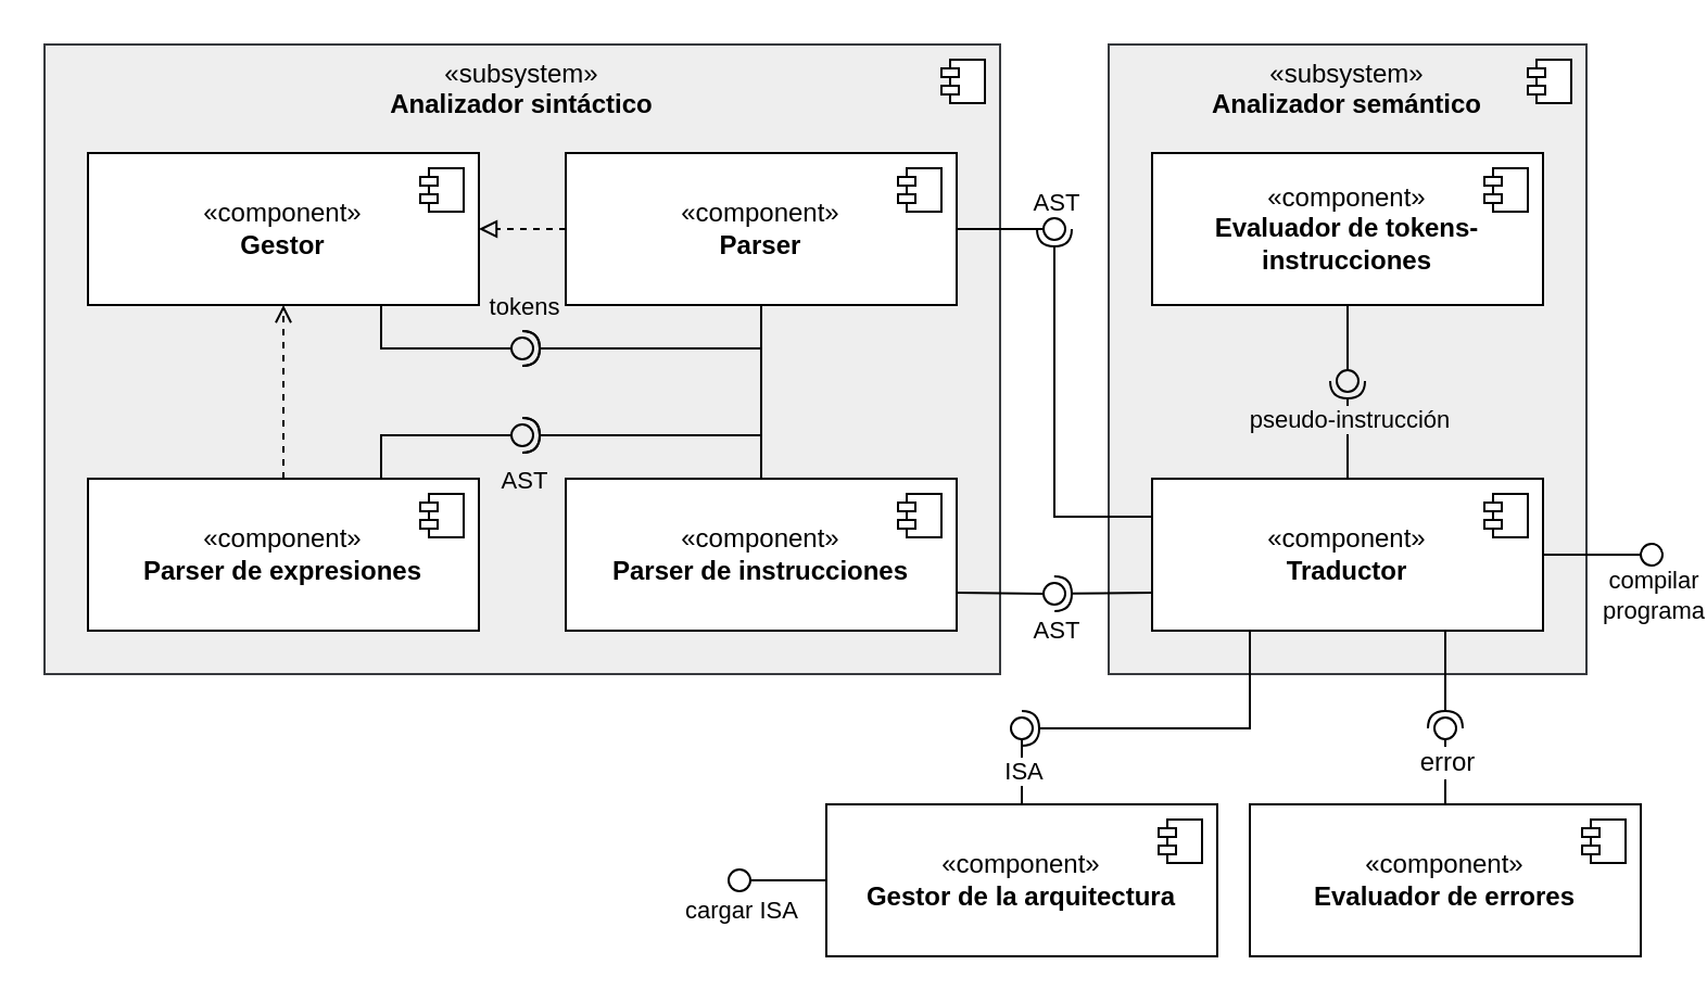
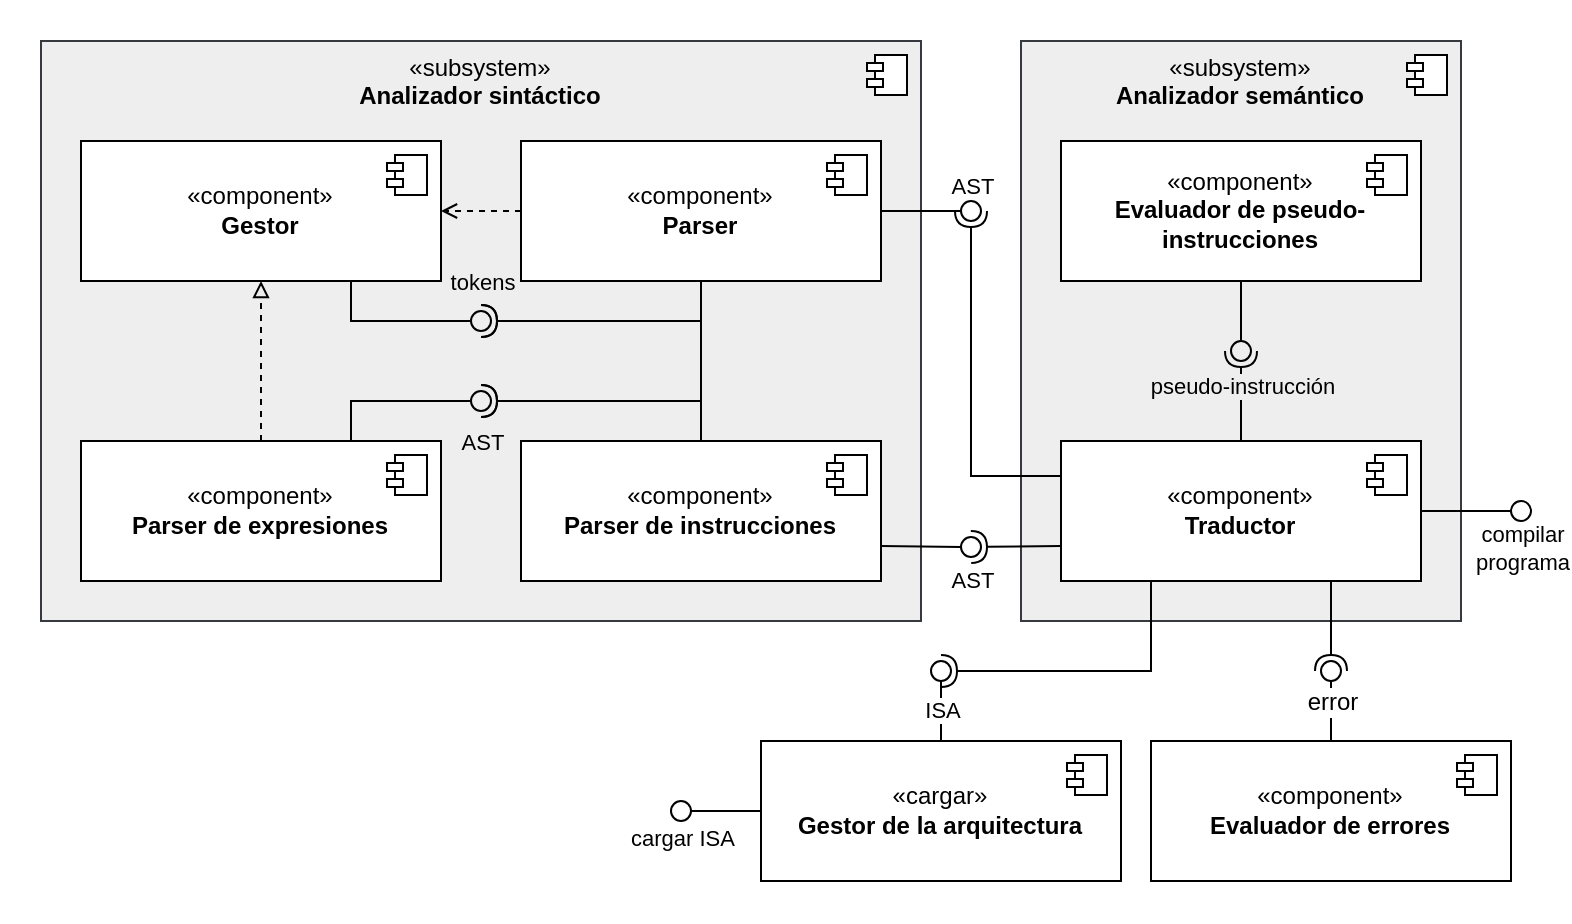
  <mxCell id="0" />
  <mxCell id="1" parent="0" />
- <mxCell id="2" value="«component»&lt;br&gt;&lt;b&gt;Gestor de la arquitectura&lt;/b&gt;" style="html=1;dropTarget=0;whiteSpace=wrap;" parent="1" vertex="1"><mxGeometry x="380" y="370" width="180" height="70" as="geometry" /></mxCell>
+ <mxCell id="2" value="«cargar»&lt;br&gt;&lt;b&gt;Gestor de la arquitectura&lt;/b&gt;" style="html=1;dropTarget=0;whiteSpace=wrap;" parent="1" vertex="1"><mxGeometry x="380" y="370" width="180" height="70" as="geometry" /></mxCell>
  <mxCell id="3" value="" style="shape=module;jettyWidth=8;jettyHeight=4;" parent="2" vertex="1"><mxGeometry x="1" width="20" height="20" relative="1" as="geometry"><mxPoint x="-27" y="7" as="offset" /></mxGeometry></mxCell>
  <mxCell id="4" value="«subsystem»&lt;br&gt;&lt;b&gt;Analizador semántico&lt;br&gt;&lt;/b&gt;" style="html=1;dropTarget=0;whiteSpace=wrap;fillColor=#eeeeee;strokeColor=#36393d;verticalAlign=top;movable=0;resizable=0;rotatable=0;deletable=0;editable=0;locked=1;connectable=0;" parent="1" vertex="1"><mxGeometry x="510" y="20" width="220" height="290" as="geometry" /></mxCell>
  <mxCell id="5" value="" style="shape=module;jettyWidth=8;jettyHeight=4;" parent="4" vertex="1"><mxGeometry x="1" width="20" height="20" relative="1" as="geometry"><mxPoint x="-27" y="7" as="offset" /></mxGeometry></mxCell>
  <mxCell id="6" value="«subsystem»&lt;br&gt;&lt;b&gt;Analizador sintáctico&lt;/b&gt;" style="html=1;dropTarget=0;whiteSpace=wrap;fillColor=#eeeeee;strokeColor=#36393d;align=center;verticalAlign=top;movable=0;resizable=0;rotatable=0;deletable=0;editable=0;locked=1;connectable=0;" parent="1" vertex="1"><mxGeometry x="20" y="20" width="440" height="290" as="geometry" /></mxCell>
  <mxCell id="7" value="" style="shape=module;jettyWidth=8;jettyHeight=4;" parent="6" vertex="1"><mxGeometry x="1" width="20" height="20" relative="1" as="geometry"><mxPoint x="-27" y="7" as="offset" /></mxGeometry></mxCell>
  <mxCell id="8" style="rounded=0;orthogonalLoop=1;jettySize=auto;html=1;endSize=10;endArrow=oval;endFill=0;edgeStyle=orthogonalEdgeStyle;exitX=0.75;exitY=1;exitDx=0;exitDy=0;" parent="1" source="10" edge="1"><mxGeometry relative="1" as="geometry"><mxPoint x="240" y="160" as="targetPoint" /><Array as="points"><mxPoint x="175" y="160" /></Array></mxGeometry></mxCell>
  <mxCell id="9" value="tokens" style="edgeLabel;html=1;align=center;verticalAlign=middle;resizable=0;points=[];labelBackgroundColor=none;" parent="8" vertex="1" connectable="0"><mxGeometry x="1" y="5" relative="1" as="geometry"><mxPoint y="-15" as="offset" /></mxGeometry></mxCell>
  <mxCell id="10" value="«component»&lt;br&gt;&lt;b&gt;Gestor&lt;/b&gt;" style="html=1;dropTarget=0;whiteSpace=wrap;" parent="1" vertex="1"><mxGeometry x="40" y="70" width="180" height="70" as="geometry" /></mxCell>
  <mxCell id="11" value="" style="shape=module;jettyWidth=8;jettyHeight=4;" parent="10" vertex="1"><mxGeometry x="1" width="20" height="20" relative="1" as="geometry"><mxPoint x="-27" y="7" as="offset" /></mxGeometry></mxCell>
- <mxCell id="12" value="«component»&lt;br&gt;&lt;b&gt;Evaluador de tokens-instrucciones&lt;/b&gt;" style="html=1;dropTarget=0;whiteSpace=wrap;" parent="1" vertex="1"><mxGeometry x="530" y="70" width="180" height="70" as="geometry" /></mxCell>
+ <mxCell id="12" value="«component»&lt;br&gt;&lt;b&gt;Evaluador de pseudo-instrucciones&lt;/b&gt;" style="html=1;dropTarget=0;whiteSpace=wrap;" parent="1" vertex="1"><mxGeometry x="530" y="70" width="180" height="70" as="geometry" /></mxCell>
  <mxCell id="13" value="" style="shape=module;jettyWidth=8;jettyHeight=4;" parent="12" vertex="1"><mxGeometry x="1" width="20" height="20" relative="1" as="geometry"><mxPoint x="-27" y="7" as="offset" /></mxGeometry></mxCell>
  <mxCell id="14" style="edgeStyle=orthogonalEdgeStyle;rounded=0;orthogonalLoop=1;jettySize=auto;html=1;endArrow=halfCircle;endFill=0;exitX=0.5;exitY=0;exitDx=0;exitDy=0;elbow=vertical;" parent="1" source="15" edge="1"><mxGeometry relative="1" as="geometry"><mxPoint x="240" y="160" as="targetPoint" /><Array as="points"><mxPoint x="350" y="160" /></Array></mxGeometry></mxCell>
  <mxCell id="15" value="«component»&lt;br&gt;&lt;b&gt;Parser de instrucciones&lt;/b&gt;" style="html=1;dropTarget=0;whiteSpace=wrap;" parent="1" vertex="1"><mxGeometry x="260" y="220" width="180" height="70" as="geometry" /></mxCell>
  <mxCell id="16" value="" style="shape=module;jettyWidth=8;jettyHeight=4;" parent="15" vertex="1"><mxGeometry x="1" width="20" height="20" relative="1" as="geometry"><mxPoint x="-27" y="7" as="offset" /></mxGeometry></mxCell>
- <mxCell id="17" style="edgeStyle=orthogonalEdgeStyle;rounded=0;orthogonalLoop=1;jettySize=auto;html=1;dashed=1;endArrow=open;endFill=0;exitX=0.5;exitY=0;exitDx=0;exitDy=0;entryX=0.5;entryY=1;entryDx=0;entryDy=0;" parent="1" source="18" target="10" edge="1"><mxGeometry relative="1" as="geometry" /></mxCell>
+ <mxCell id="17" style="edgeStyle=orthogonalEdgeStyle;rounded=0;orthogonalLoop=1;jettySize=auto;html=1;dashed=1;endArrow=block;endFill=0;exitX=0.5;exitY=0;exitDx=0;exitDy=0;entryX=0.5;entryY=1;entryDx=0;entryDy=0;" parent="1" source="18" target="10" edge="1"><mxGeometry relative="1" as="geometry" /></mxCell>
  <mxCell id="18" value="«component»&lt;br&gt;&lt;b&gt;Parser de expresiones&lt;br&gt;&lt;/b&gt;" style="html=1;dropTarget=0;whiteSpace=wrap;" parent="1" vertex="1"><mxGeometry x="40" y="220" width="180" height="70" as="geometry" /></mxCell>
  <mxCell id="19" value="" style="shape=module;jettyWidth=8;jettyHeight=4;" parent="18" vertex="1"><mxGeometry x="1" width="20" height="20" relative="1" as="geometry"><mxPoint x="-27" y="7" as="offset" /></mxGeometry></mxCell>
  <mxCell id="20" style="edgeStyle=orthogonalEdgeStyle;rounded=0;orthogonalLoop=1;jettySize=auto;html=1;endArrow=halfCircle;endFill=0;exitX=0.5;exitY=1;exitDx=0;exitDy=0;" parent="1" source="22" edge="1"><mxGeometry relative="1" as="geometry"><mxPoint x="240" y="160" as="targetPoint" /><Array as="points"><mxPoint x="350" y="160" /></Array></mxGeometry></mxCell>
- <mxCell id="21" style="rounded=1;orthogonalLoop=1;jettySize=auto;html=1;exitX=0;exitY=0.5;exitDx=0;exitDy=0;entryX=1;entryY=0.5;entryDx=0;entryDy=0;dashed=1;endArrow=block;endFill=0;" parent="1" source="22" target="10" edge="1"><mxGeometry relative="1" as="geometry" /></mxCell>
+ <mxCell id="21" style="rounded=1;orthogonalLoop=1;jettySize=auto;html=1;exitX=0;exitY=0.5;exitDx=0;exitDy=0;entryX=1;entryY=0.5;entryDx=0;entryDy=0;dashed=1;endArrow=open;endFill=0;" parent="1" source="22" target="10" edge="1"><mxGeometry relative="1" as="geometry" /></mxCell>
  <mxCell id="22" value="«component»&lt;br&gt;&lt;b&gt;Parser&lt;br&gt;&lt;/b&gt;" style="html=1;dropTarget=0;whiteSpace=wrap;" parent="1" vertex="1"><mxGeometry x="260" y="70" width="180" height="70" as="geometry" /></mxCell>
  <mxCell id="23" value="" style="shape=module;jettyWidth=8;jettyHeight=4;" parent="22" vertex="1"><mxGeometry x="1" width="20" height="20" relative="1" as="geometry"><mxPoint x="-27" y="7" as="offset" /></mxGeometry></mxCell>
  <mxCell id="24" value="«component»&lt;br&gt;&lt;b&gt;Traductor&lt;/b&gt;" style="html=1;dropTarget=0;whiteSpace=wrap;" parent="1" vertex="1"><mxGeometry x="530" y="220" width="180" height="70" as="geometry" /></mxCell>
  <mxCell id="25" value="" style="shape=module;jettyWidth=8;jettyHeight=4;" parent="24" vertex="1"><mxGeometry x="1" width="20" height="20" relative="1" as="geometry"><mxPoint x="-27" y="7" as="offset" /></mxGeometry></mxCell>
  <mxCell id="26" value="" style="rounded=0;orthogonalLoop=1;jettySize=auto;html=1;endArrow=halfCircle;endFill=0;endSize=6;strokeWidth=1;sketch=0;exitX=0.5;exitY=0;exitDx=0;exitDy=0;" parent="1" source="24" target="29" edge="1"><mxGeometry relative="1" as="geometry"><mxPoint x="610" y="185" as="sourcePoint" /></mxGeometry></mxCell>
  <mxCell id="27" value="&lt;div&gt;pseudo-instrucción&lt;/div&gt;" style="edgeLabel;html=1;align=center;verticalAlign=middle;resizable=0;points=[];labelBackgroundColor=#EEEEEE;" parent="26" vertex="1" connectable="0"><mxGeometry x="-0.6" y="-1" relative="1" as="geometry"><mxPoint x="-1" y="-19" as="offset" /></mxGeometry></mxCell>
  <mxCell id="28" value="" style="rounded=0;orthogonalLoop=1;jettySize=auto;html=1;endArrow=oval;endFill=0;sketch=0;sourcePerimeterSpacing=0;targetPerimeterSpacing=0;endSize=10;exitX=0.5;exitY=1;exitDx=0;exitDy=0;" parent="1" source="12" target="29" edge="1"><mxGeometry relative="1" as="geometry"><mxPoint x="570" y="185" as="sourcePoint" /></mxGeometry></mxCell>
  <mxCell id="29" value="" style="ellipse;whiteSpace=wrap;html=1;align=center;aspect=fixed;fillColor=none;strokeColor=none;resizable=0;perimeter=centerPerimeter;rotatable=0;allowArrows=0;points=[];outlineConnect=1;" parent="1" vertex="1"><mxGeometry x="615" y="170" width="10" height="10" as="geometry" /></mxCell>
  <mxCell id="30" value="" style="rounded=0;orthogonalLoop=1;jettySize=auto;html=1;endArrow=halfCircle;endFill=0;endSize=6;strokeWidth=1;sketch=0;edgeStyle=orthogonalEdgeStyle;exitX=0;exitY=0.25;exitDx=0;exitDy=0;" parent="1" source="24" target="33" edge="1"><mxGeometry relative="1" as="geometry"><mxPoint x="580" y="405" as="sourcePoint" /></mxGeometry></mxCell>
  <mxCell id="31" value="AST" style="edgeLabel;html=1;align=center;verticalAlign=middle;resizable=0;points=[];labelBackgroundColor=none;" parent="30" vertex="1" connectable="0"><mxGeometry x="0.117" y="-2" relative="1" as="geometry"><mxPoint x="-2" y="-91" as="offset" /></mxGeometry></mxCell>
  <mxCell id="32" value="" style="rounded=0;orthogonalLoop=1;jettySize=auto;html=1;endArrow=oval;endFill=0;sketch=0;sourcePerimeterSpacing=0;targetPerimeterSpacing=0;endSize=10;" parent="1" source="22" target="33" edge="1"><mxGeometry relative="1" as="geometry"><mxPoint x="540" y="405" as="sourcePoint" /></mxGeometry></mxCell>
  <mxCell id="33" value="" style="ellipse;whiteSpace=wrap;html=1;align=center;aspect=fixed;fillColor=none;strokeColor=none;resizable=0;perimeter=centerPerimeter;rotatable=0;allowArrows=0;points=[];outlineConnect=1;" parent="1" vertex="1"><mxGeometry x="480" y="100" width="10" height="10" as="geometry" /></mxCell>
  <mxCell id="34" value="" style="rounded=0;orthogonalLoop=1;jettySize=auto;endArrow=oval;endFill=0;sketch=0;sourcePerimeterSpacing=0;targetPerimeterSpacing=0;endSize=10;" parent="1" source="24" edge="1"><mxGeometry relative="1" as="geometry"><mxPoint x="450" y="445" as="sourcePoint" /><mxPoint x="760" y="255" as="targetPoint" /></mxGeometry></mxCell>
  <mxCell id="35" value="&lt;div&gt;compilar&lt;/div&gt;&lt;div&gt;programa&lt;/div&gt;" style="edgeLabel;html=1;align=center;verticalAlign=middle;resizable=0;points=[];labelBackgroundColor=none;" parent="34" vertex="1" connectable="0"><mxGeometry x="0.6" y="-2" relative="1" as="geometry"><mxPoint x="10" y="16" as="offset" /></mxGeometry></mxCell>
  <mxCell id="36" value="" style="rounded=0;orthogonalLoop=1;jettySize=auto;html=1;endArrow=oval;endFill=0;sketch=0;sourcePerimeterSpacing=0;targetPerimeterSpacing=0;endSize=10;" parent="1" source="2" edge="1"><mxGeometry relative="1" as="geometry"><mxPoint x="1030" y="795" as="sourcePoint" /><mxPoint x="340" y="405" as="targetPoint" /></mxGeometry></mxCell>
  <mxCell id="37" value="cargar ISA" style="edgeLabel;html=1;align=center;verticalAlign=middle;resizable=0;points=[];labelBackgroundColor=none;" parent="36" vertex="1" connectable="0"><mxGeometry x="0.6" y="-2" relative="1" as="geometry"><mxPoint x="-8" y="15" as="offset" /></mxGeometry></mxCell>
  <mxCell id="38" value="" style="rounded=0;orthogonalLoop=1;jettySize=auto;html=1;endArrow=halfCircle;endFill=0;endSize=6;strokeWidth=1;sketch=0;exitX=0.25;exitY=1;exitDx=0;exitDy=0;edgeStyle=orthogonalEdgeStyle;" parent="1" source="24" target="41" edge="1"><mxGeometry relative="1" as="geometry"><mxPoint x="550" y="125" as="sourcePoint" /><Array as="points"><mxPoint x="575" y="335" /></Array></mxGeometry></mxCell>
  <mxCell id="39" value="" style="rounded=0;orthogonalLoop=1;jettySize=auto;html=1;endArrow=oval;endFill=0;sketch=0;sourcePerimeterSpacing=0;targetPerimeterSpacing=0;endSize=10;exitX=0.5;exitY=0;exitDx=0;exitDy=0;" parent="1" source="2" target="41" edge="1"><mxGeometry relative="1" as="geometry"><mxPoint x="820" y="655" as="sourcePoint" /></mxGeometry></mxCell>
  <mxCell id="40" value="ISA" style="edgeLabel;html=1;align=center;verticalAlign=middle;resizable=0;points=[];" parent="39" vertex="1" connectable="0"><mxGeometry x="0.925" y="1" relative="1" as="geometry"><mxPoint x="1" y="18" as="offset" /></mxGeometry></mxCell>
  <mxCell id="41" value="" style="ellipse;whiteSpace=wrap;html=1;align=center;aspect=fixed;fillColor=none;strokeColor=none;resizable=0;perimeter=centerPerimeter;rotatable=0;allowArrows=0;points=[];outlineConnect=1;" parent="1" vertex="1"><mxGeometry x="465" y="330" width="10" height="10" as="geometry" /></mxCell>
  <mxCell id="42" value="" style="rounded=0;orthogonalLoop=1;jettySize=auto;html=1;endArrow=halfCircle;endFill=0;endSize=6;strokeWidth=1;sketch=0;exitX=0;exitY=0.75;exitDx=0;exitDy=0;" parent="1" source="24" edge="1"><mxGeometry relative="1" as="geometry"><mxPoint x="480" y="355" as="sourcePoint" /><mxPoint x="485" y="273" as="targetPoint" /></mxGeometry></mxCell>
  <mxCell id="43" value="AST" style="edgeLabel;html=1;align=center;verticalAlign=middle;resizable=0;points=[];labelBackgroundColor=none;" parent="42" vertex="1" connectable="0"><mxGeometry x="0.477" y="3" relative="1" as="geometry"><mxPoint x="-12" y="14" as="offset" /></mxGeometry></mxCell>
  <mxCell id="44" value="" style="rounded=0;orthogonalLoop=1;jettySize=auto;html=1;endArrow=oval;endFill=0;sketch=0;sourcePerimeterSpacing=0;targetPerimeterSpacing=0;endSize=10;exitX=1;exitY=0.75;exitDx=0;exitDy=0;" parent="1" source="15" edge="1"><mxGeometry relative="1" as="geometry"><mxPoint x="440" y="355" as="sourcePoint" /><mxPoint x="485" y="273" as="targetPoint" /></mxGeometry></mxCell>
  <mxCell id="45" value="" style="rounded=0;orthogonalLoop=1;jettySize=auto;html=1;endArrow=halfCircle;endFill=0;endSize=6;strokeWidth=1;sketch=0;exitX=0.5;exitY=1;exitDx=0;exitDy=0;edgeStyle=orthogonalEdgeStyle;" parent="1" source="22" target="48" edge="1"><mxGeometry relative="1" as="geometry"><mxPoint x="540" y="-55" as="sourcePoint" /><Array as="points"><mxPoint x="350" y="200" /></Array></mxGeometry></mxCell>
  <mxCell id="46" value="AST" style="edgeLabel;html=1;align=center;verticalAlign=middle;resizable=0;points=[];labelBackgroundColor=none;" parent="45" vertex="1" connectable="0"><mxGeometry x="0.687" y="1" relative="1" as="geometry"><mxPoint x="-27" y="19" as="offset" /></mxGeometry></mxCell>
  <mxCell id="47" value="" style="rounded=0;orthogonalLoop=1;jettySize=auto;html=1;endArrow=oval;endFill=0;sketch=0;sourcePerimeterSpacing=0;targetPerimeterSpacing=0;endSize=10;exitX=0.75;exitY=0;exitDx=0;exitDy=0;edgeStyle=orthogonalEdgeStyle;" parent="1" source="18" target="48" edge="1"><mxGeometry relative="1" as="geometry"><mxPoint x="500" y="-55" as="sourcePoint" /><Array as="points"><mxPoint x="175" y="200" /></Array></mxGeometry></mxCell>
  <mxCell id="48" value="" style="ellipse;whiteSpace=wrap;html=1;align=center;aspect=fixed;fillColor=none;strokeColor=none;resizable=0;perimeter=centerPerimeter;rotatable=0;allowArrows=0;points=[];outlineConnect=1;" parent="1" vertex="1"><mxGeometry x="235" y="195" width="10" height="10" as="geometry" /></mxCell>
  <mxCell id="49" value="" style="rounded=0;orthogonalLoop=1;jettySize=auto;html=1;endArrow=halfCircle;endFill=0;endSize=6;strokeWidth=1;sketch=0;fontSize=12;exitX=0.5;exitY=0;exitDx=0;exitDy=0;edgeStyle=orthogonalEdgeStyle;" parent="1" source="15" target="48" edge="1"><mxGeometry relative="1" as="geometry"><mxPoint x="285" y="425" as="sourcePoint" /></mxGeometry></mxCell>
  <mxCell id="50" value="" style="ellipse;whiteSpace=wrap;html=1;align=center;aspect=fixed;fillColor=none;strokeColor=none;resizable=0;perimeter=centerPerimeter;rotatable=0;allowArrows=0;points=[];outlineConnect=1;" parent="1" vertex="1"><mxGeometry x="260" y="420" width="10" height="10" as="geometry" /></mxCell>
  <mxCell id="51" value="«component»&lt;br&gt;&lt;b&gt;Evaluador de errores&lt;br&gt;&lt;/b&gt;" style="html=1;dropTarget=0;whiteSpace=wrap;" vertex="1" parent="1"><mxGeometry x="575" y="370" width="180" height="70" as="geometry" /></mxCell>
  <mxCell id="52" value="" style="shape=module;jettyWidth=8;jettyHeight=4;" vertex="1" parent="51"><mxGeometry x="1" width="20" height="20" relative="1" as="geometry"><mxPoint x="-27" y="7" as="offset" /></mxGeometry></mxCell>
  <mxCell id="53" value="" style="rounded=0;orthogonalLoop=1;jettySize=auto;html=1;endArrow=halfCircle;endFill=0;endSize=6;strokeWidth=1;sketch=0;fontSize=12;curved=1;exitX=0.75;exitY=1;exitDx=0;exitDy=0;" edge="1" target="56" parent="1" source="24"><mxGeometry relative="1" as="geometry"><mxPoint x="620" y="305" as="sourcePoint" /></mxGeometry></mxCell>
  <mxCell id="54" value="" style="rounded=0;orthogonalLoop=1;jettySize=auto;html=1;endArrow=oval;endFill=0;sketch=0;sourcePerimeterSpacing=0;targetPerimeterSpacing=0;endSize=10;fontSize=12;curved=1;exitX=0.5;exitY=0;exitDx=0;exitDy=0;" edge="1" target="56" parent="1" source="51"><mxGeometry relative="1" as="geometry"><mxPoint x="720" y="330" as="sourcePoint" /></mxGeometry></mxCell>
  <mxCell id="55" value="error" style="edgeLabel;html=1;align=center;verticalAlign=middle;resizable=0;points=[];fontSize=12;" vertex="1" connectable="0" parent="54"><mxGeometry x="0.333" y="-3" relative="1" as="geometry"><mxPoint x="-3" y="3" as="offset" /></mxGeometry></mxCell>
  <mxCell id="56" value="" style="ellipse;whiteSpace=wrap;html=1;align=center;aspect=fixed;fillColor=none;strokeColor=none;resizable=0;perimeter=centerPerimeter;rotatable=0;allowArrows=0;points=[];outlineConnect=1;" vertex="1" parent="1"><mxGeometry x="660" y="330" width="10" height="10" as="geometry" /></mxCell>
